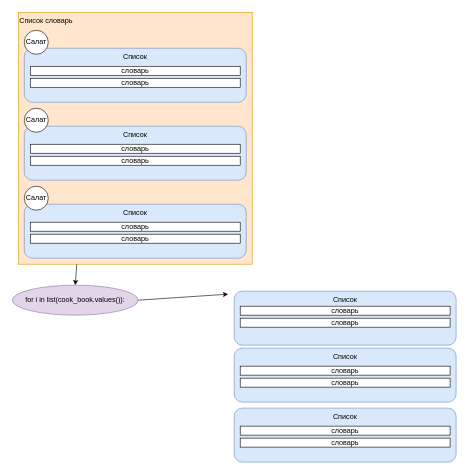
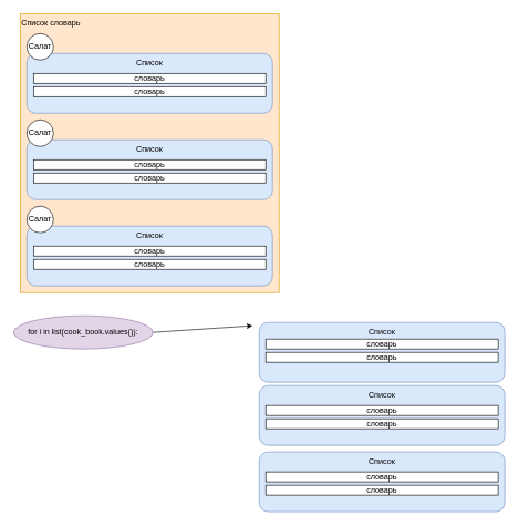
  <mxCell id="0" />
  <mxCell id="1" parent="0" />
  <mxCell id="2" value="Список словарь" style="rounded=0;whiteSpace=wrap;html=1;fillColor=#ffe6cc;strokeColor=#d79b00;align=left;verticalAlign=top;" vertex="1" parent="1"><mxGeometry x="30" y="20" width="390" height="420" as="geometry" /></mxCell>
  <mxCell id="3" value="Список" style="rounded=1;whiteSpace=wrap;html=1;verticalAlign=top;fillColor=#dae8fc;strokeColor=#6c8ebf;" vertex="1" parent="1"><mxGeometry x="40" y="80" width="370" height="90" as="geometry" /></mxCell>
  <mxCell id="4" value="Список" style="rounded=1;whiteSpace=wrap;html=1;verticalAlign=top;fillColor=#dae8fc;strokeColor=#6c8ebf;" vertex="1" parent="1"><mxGeometry x="40" y="210" width="370" height="90" as="geometry" /></mxCell>
  <mxCell id="5" value="Список" style="rounded=1;whiteSpace=wrap;html=1;verticalAlign=top;fillColor=#dae8fc;strokeColor=#6c8ebf;" vertex="1" parent="1"><mxGeometry x="40" y="340" width="370" height="90" as="geometry" /></mxCell>
  <mxCell id="6" value="Салат" style="ellipse;whiteSpace=wrap;html=1;aspect=fixed;verticalAlign=middle;" vertex="1" parent="1"><mxGeometry x="40" y="50" width="40" height="40" as="geometry" /></mxCell>
  <mxCell id="7" value="Салат" style="ellipse;whiteSpace=wrap;html=1;aspect=fixed;verticalAlign=middle;" vertex="1" parent="1"><mxGeometry x="40" y="180" width="40" height="40" as="geometry" /></mxCell>
  <mxCell id="8" value="Салат" style="ellipse;whiteSpace=wrap;html=1;aspect=fixed;verticalAlign=middle;" vertex="1" parent="1"><mxGeometry x="40" y="310" width="40" height="40" as="geometry" /></mxCell>
  <mxCell id="9" value="словарь" style="rounded=0;whiteSpace=wrap;html=1;verticalAlign=middle;" vertex="1" parent="1"><mxGeometry x="50" y="110" width="350" height="15" as="geometry" /></mxCell>
  <mxCell id="10" value="словарь" style="rounded=0;whiteSpace=wrap;html=1;verticalAlign=middle;" vertex="1" parent="1"><mxGeometry x="50" y="130" width="350" height="15" as="geometry" /></mxCell>
  <mxCell id="11" value="словарь" style="rounded=0;whiteSpace=wrap;html=1;verticalAlign=middle;" vertex="1" parent="1"><mxGeometry x="50" y="240" width="350" height="15" as="geometry" /></mxCell>
  <mxCell id="12" value="словарь" style="rounded=0;whiteSpace=wrap;html=1;verticalAlign=middle;" vertex="1" parent="1"><mxGeometry x="50" y="260" width="350" height="15" as="geometry" /></mxCell>
  <mxCell id="13" value="словарь" style="rounded=0;whiteSpace=wrap;html=1;verticalAlign=middle;" vertex="1" parent="1"><mxGeometry x="50" y="370" width="350" height="15" as="geometry" /></mxCell>
  <mxCell id="14" value="словарь" style="rounded=0;whiteSpace=wrap;html=1;verticalAlign=middle;" vertex="1" parent="1"><mxGeometry x="50" y="390" width="350" height="15" as="geometry" /></mxCell>
  <mxCell id="15" value="Список" style="rounded=1;whiteSpace=wrap;html=1;verticalAlign=top;fillColor=#dae8fc;strokeColor=#6c8ebf;" vertex="1" parent="1"><mxGeometry x="390" y="485" width="370" height="90" as="geometry" /></mxCell>
  <mxCell id="16" value="Список" style="rounded=1;whiteSpace=wrap;html=1;verticalAlign=top;fillColor=#dae8fc;strokeColor=#6c8ebf;" vertex="1" parent="1"><mxGeometry x="390" y="580" width="370" height="90" as="geometry" /></mxCell>
  <mxCell id="17" value="Список" style="rounded=1;whiteSpace=wrap;html=1;verticalAlign=top;fillColor=#dae8fc;strokeColor=#6c8ebf;" vertex="1" parent="1"><mxGeometry x="390" y="680" width="370" height="90" as="geometry" /></mxCell>
  <mxCell id="18" value="словарь" style="rounded=0;whiteSpace=wrap;html=1;verticalAlign=middle;" vertex="1" parent="1"><mxGeometry x="400" y="510" width="350" height="15" as="geometry" /></mxCell>
  <mxCell id="19" value="словарь" style="rounded=0;whiteSpace=wrap;html=1;verticalAlign=middle;" vertex="1" parent="1"><mxGeometry x="400" y="530" width="350" height="15" as="geometry" /></mxCell>
  <mxCell id="20" value="словарь" style="rounded=0;whiteSpace=wrap;html=1;verticalAlign=middle;" vertex="1" parent="1"><mxGeometry x="400" y="610" width="350" height="15" as="geometry" /></mxCell>
  <mxCell id="21" value="словарь" style="rounded=0;whiteSpace=wrap;html=1;verticalAlign=middle;" vertex="1" parent="1"><mxGeometry x="400" y="630" width="350" height="15" as="geometry" /></mxCell>
  <mxCell id="22" value="словарь" style="rounded=0;whiteSpace=wrap;html=1;verticalAlign=middle;" vertex="1" parent="1"><mxGeometry x="400" y="710" width="350" height="15" as="geometry" /></mxCell>
  <mxCell id="23" value="словарь" style="rounded=0;whiteSpace=wrap;html=1;verticalAlign=middle;" vertex="1" parent="1"><mxGeometry x="400" y="730" width="350" height="15" as="geometry" /></mxCell>
  <mxCell id="24" value="for i in list(cook_book.values()):" style="ellipse;whiteSpace=wrap;html=1;verticalAlign=middle;fillColor=#e1d5e7;strokeColor=#9673a6;" vertex="1" parent="1"><mxGeometry x="20" y="475" width="210" height="50" as="geometry" /></mxCell>
- <mxCell id="25" value="" style="endArrow=classic;html=1;exitX=0.25;exitY=1;exitDx=0;exitDy=0;entryX=0.5;entryY=0;entryDx=0;entryDy=0;" edge="1" parent="1" source="2" target="24"><mxGeometry width="50" height="50" relative="1" as="geometry"><mxPoint x="460" y="370" as="sourcePoint" /><mxPoint x="140" y="470" as="targetPoint" /></mxGeometry></mxCell>
  <mxCell id="26" value="" style="endArrow=classic;html=1;exitX=1;exitY=0.5;exitDx=0;exitDy=0;entryX=0;entryY=0;entryDx=0;entryDy=0;" edge="1" parent="1" source="24"><mxGeometry width="50" height="50" relative="1" as="geometry"><mxPoint x="470" y="430" as="sourcePoint" /><mxPoint x="380" y="490" as="targetPoint" /></mxGeometry></mxCell>
